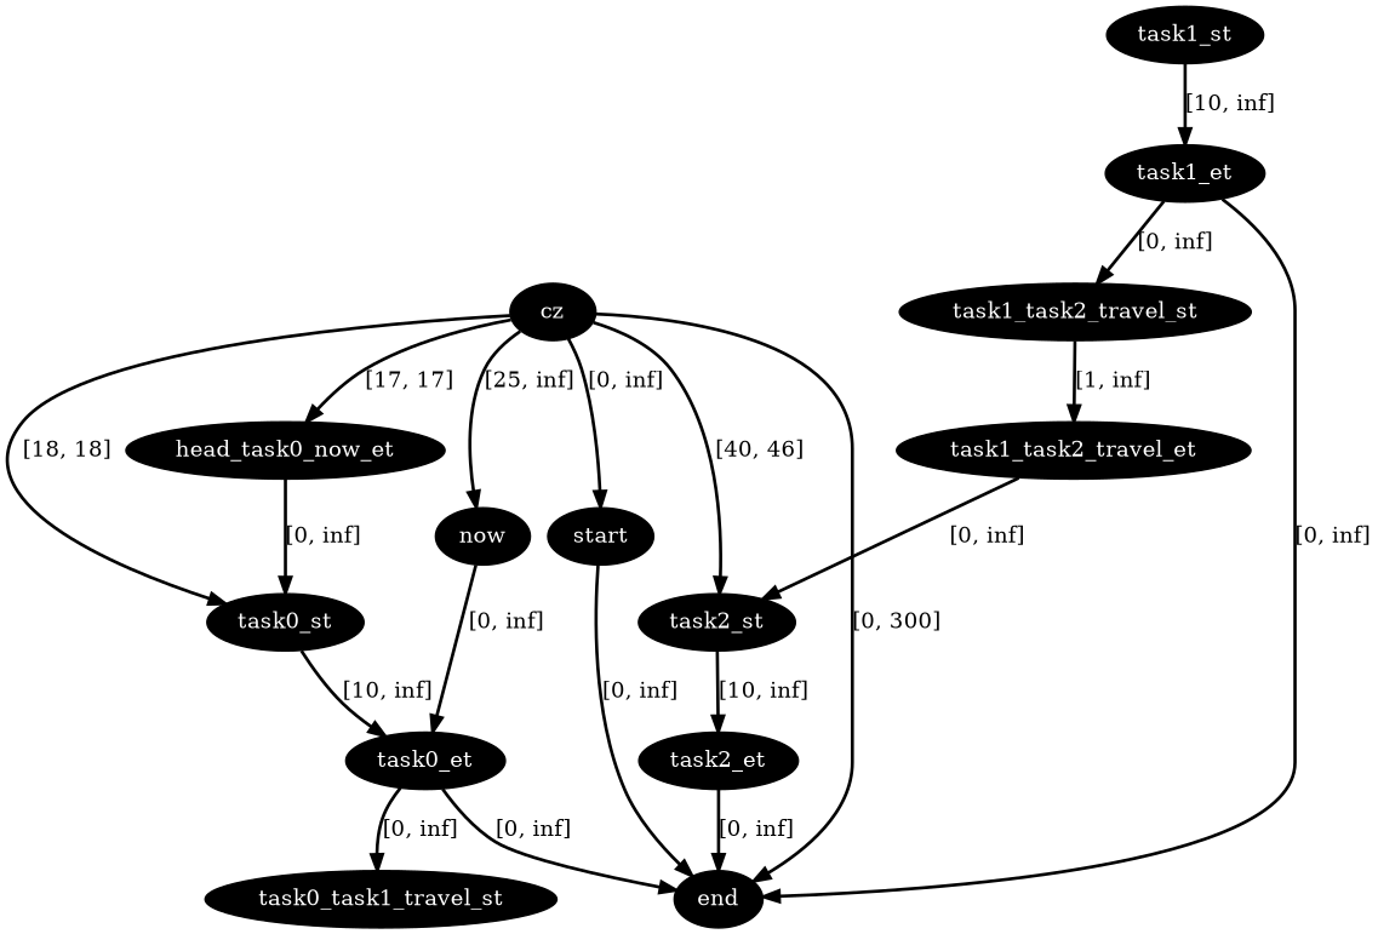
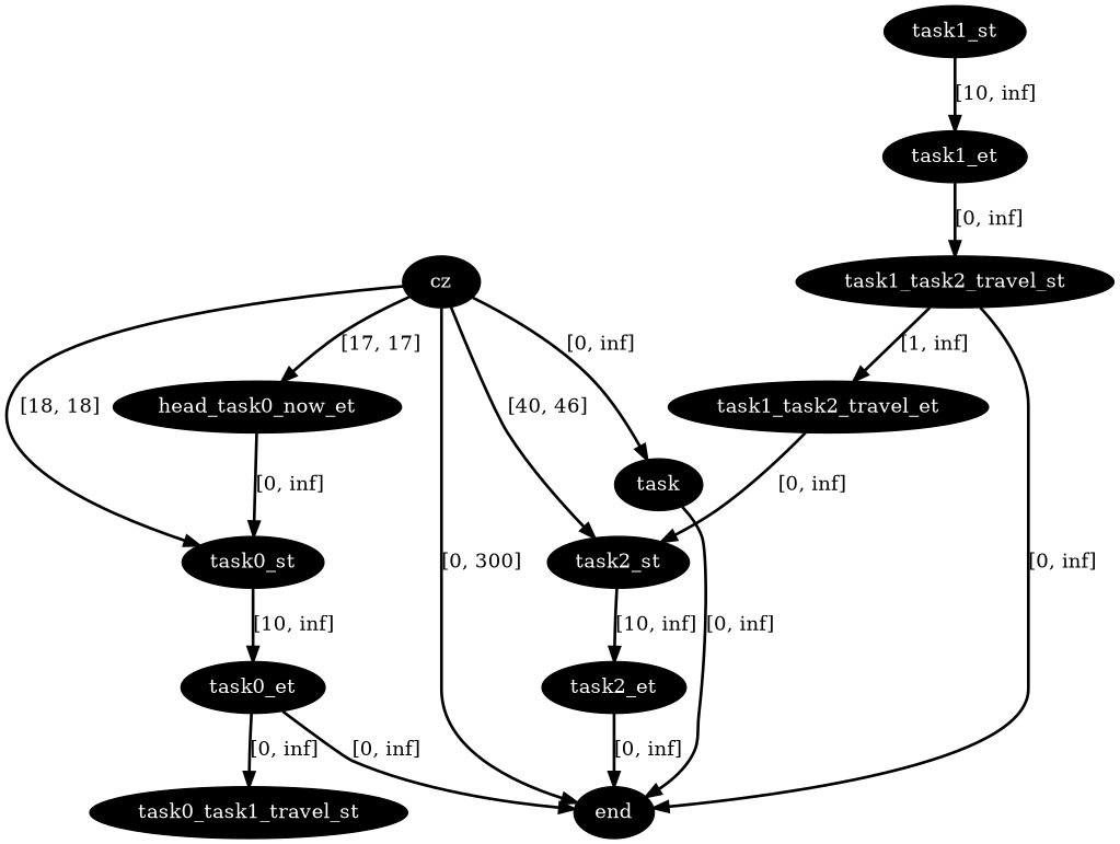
  digraph {
    node [fillcolor=black fontcolor=white style=filled]
    edge [color=black penwidth=2]
    n1 [label=cz]
-   n2 [label=start]
-   n3 [label=now]
+   n2 [label=task]
    n4 [label=end]
    n5 [label=head_task0_now_et]
    n6 [label=task0_st]
    n7 [label=task2_st]
    n8 [label=task0_et]
    n9 [label=task2_et]
    n10 [label=task0_task1_travel_st]
    n11 [label=task1_st]
    n12 [label=task1_et]
    n13 [label=task1_task2_travel_st]
    n14 [label=task1_task2_travel_et]
    n1 -> n2 [label="[0, inf]"]
-   n1 -> n3 [label="[25, inf]"]
    n1 -> n4 [label="[0, 300]"]
    n1 -> n5 [label="[17, 17]"]
    n1 -> n6 [label="[18, 18]"]
    n1 -> n7 [label="[40, 46]"]
    n2 -> n4 [label="[0, inf]"]
-   n3 -> n8 [label="[0, inf]"]
    n5 -> n6 [label="[0, inf]"]
    n6 -> n8 [label="[10, inf]"]
    n7 -> n9 [label="[10, inf]"]
    n8 -> n4 [label="[0, inf]"]
    n8 -> n10 [label="[0, inf]"]
    n9 -> n4 [label="[0, inf]"]
    n11 -> n12 [label="[10, inf]"]
-   n12 -> n4 [label="[0, inf]"]
+   n13 -> n4 [label="[0, inf]"]
    n12 -> n13 [label="[0, inf]"]
    n13 -> n14 [label="[1, inf]"]
    n14 -> n7 [label="[0, inf]"]
  }
